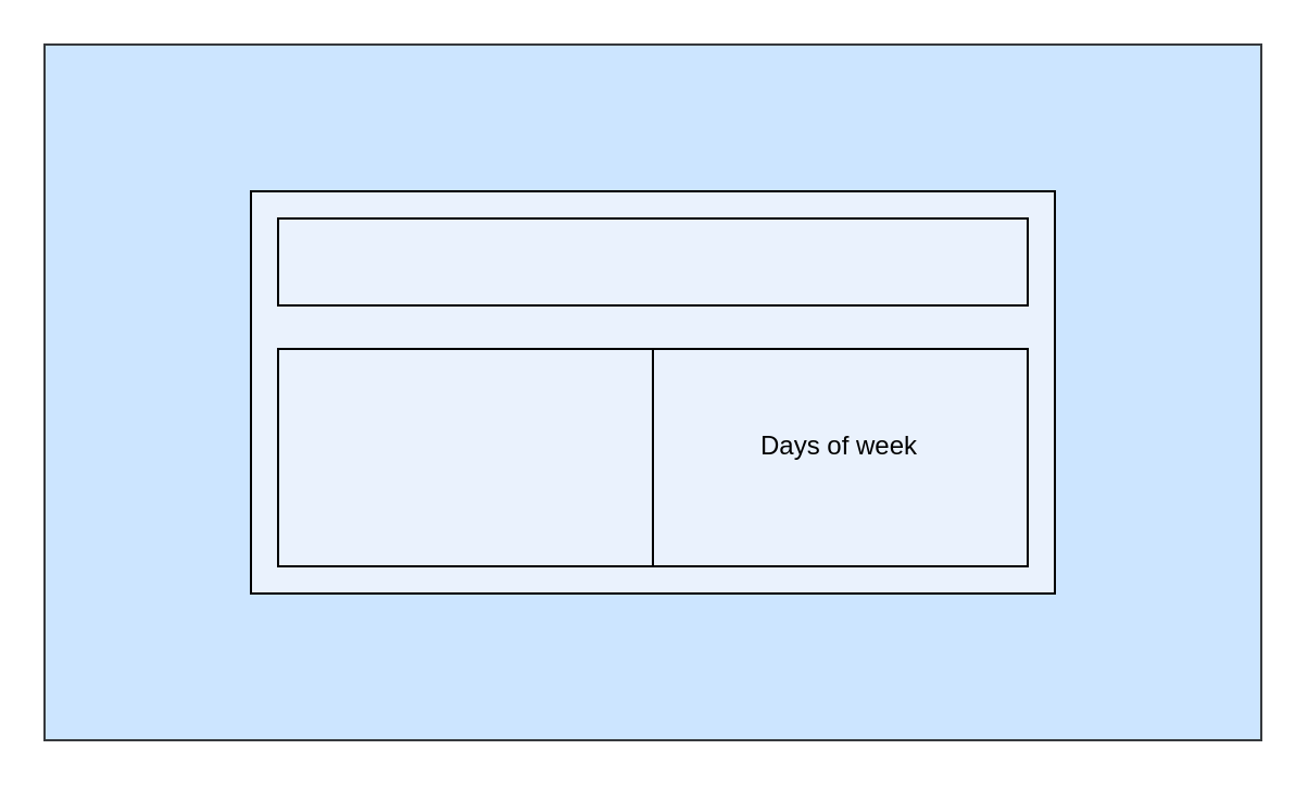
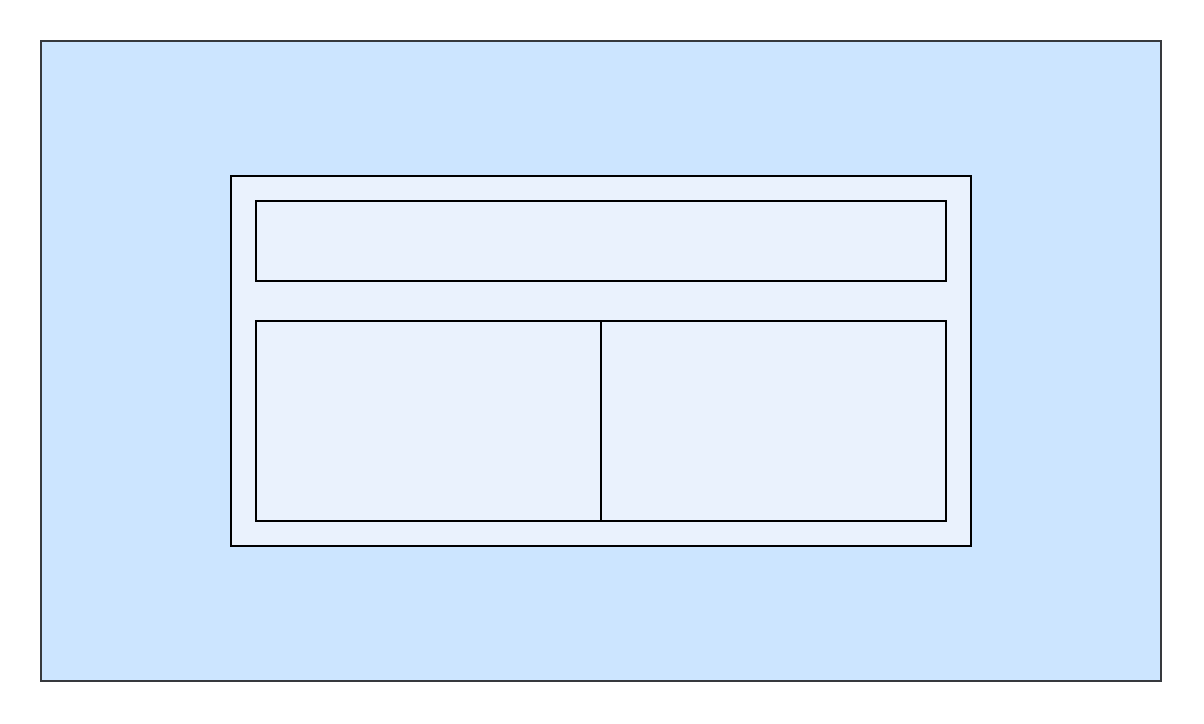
  <mxCell id="0" />
  <mxCell id="1" parent="0" />
  <mxCell id="2" value="" style="rounded=0;whiteSpace=wrap;html=1;fillColor=#cce5ff;strokeColor=#36393d;" parent="1" vertex="1"><mxGeometry x="20" y="20" width="560" height="320" as="geometry" /></mxCell>
  <mxCell id="3" value="" style="rounded=0;whiteSpace=wrap;html=1;fillColor=#eaf2fd;" vertex="1" parent="1"><mxGeometry x="115" y="87.5" width="370" height="185" as="geometry" /></mxCell>
  <mxCell id="4" value="" style="rounded=0;whiteSpace=wrap;html=1;fillColor=#eaf2fd;" vertex="1" parent="1"><mxGeometry x="127.5" y="100" width="345" height="40" as="geometry" /></mxCell>
  <mxCell id="5" value="" style="rounded=0;whiteSpace=wrap;html=1;fillColor=#eaf2fd;" vertex="1" parent="1"><mxGeometry x="127.5" y="160" width="172.5" height="100" as="geometry" /></mxCell>
  <mxCell id="6" value="" style="rounded=0;whiteSpace=wrap;html=1;fillColor=#eaf2fd;" vertex="1" parent="1"><mxGeometry x="300" y="160" width="172.5" height="100" as="geometry" /></mxCell>
- <mxCell id="7" value="Days of week" style="text;html=1;strokeColor=none;fillColor=none;align=center;verticalAlign=middle;whiteSpace=wrap;rounded=0;" vertex="1" parent="1"><mxGeometry x="331.25" y="195" width="110" height="20" as="geometry" /></mxCell>
